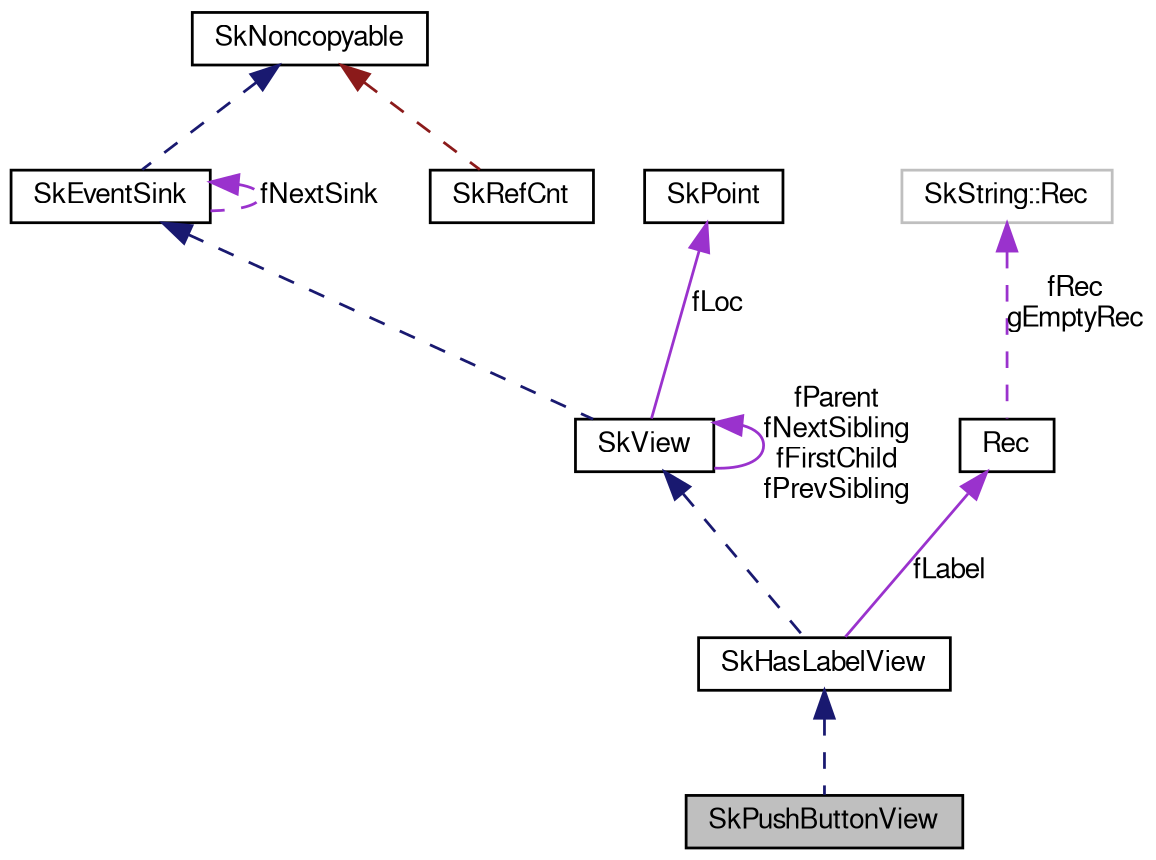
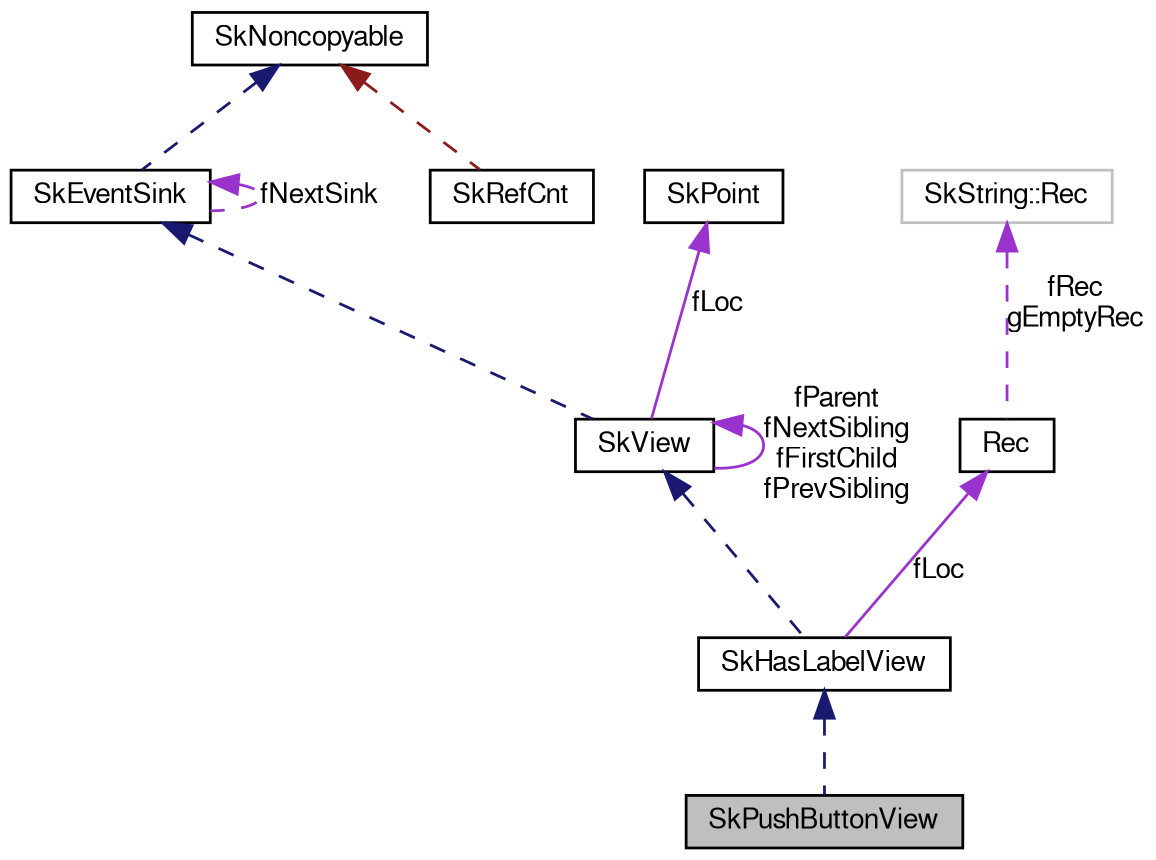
  digraph {
    node [color=black fillcolor=white fontname=FreeSans fontsize=10 shape=record style=filled]
    edge [color=darkorchid3 dir=back fontname=FreeSans fontsize=10 labelfontname=FreeSans labelfontsize=10 style=dashed]
    n1 [fillcolor=grey75 fontcolor=black height=0.2 label=SkPushButtonView width=0.4]
    n2 [height=0.2 label=SkHasLabelView width=0.4]
    n3 [height=0.2 label=SkView width=0.4]
    n4 [height=0.2 label=SkEventSink width=0.4]
    n5 [height=0.2 label=SkRefCnt width=0.4]
    n6 [height=0.2 label=SkNoncopyable width=0.4]
    n7 [height=0.2 label=SkPoint width=0.4]
    n8 [height=0.2 label=Rec width=0.4]
    n9 [color=grey75 height=0.2 label="SkString::Rec" width=0.4]
    n2 -> n1 [color=midnightblue]
    n3 -> n2 [color=midnightblue]
    n3 -> n3 [label="fParent\nfNextSibling\nfFirstChild\nfPrevSibling" style=solid]
    n4 -> n3 [color=midnightblue]
    n4 -> n4 [label=fNextSink]
    n6 -> n4 [color=midnightblue]
    n6 -> n5 [color=firebrick4]
    n7 -> n3 [label=fLoc style=solid]
-   n8 -> n2 [label=fLabel style=solid]
+   n8 -> n2 [label=fLoc style=solid]
    n9 -> n8 [label="fRec\ngEmptyRec"]
  }
